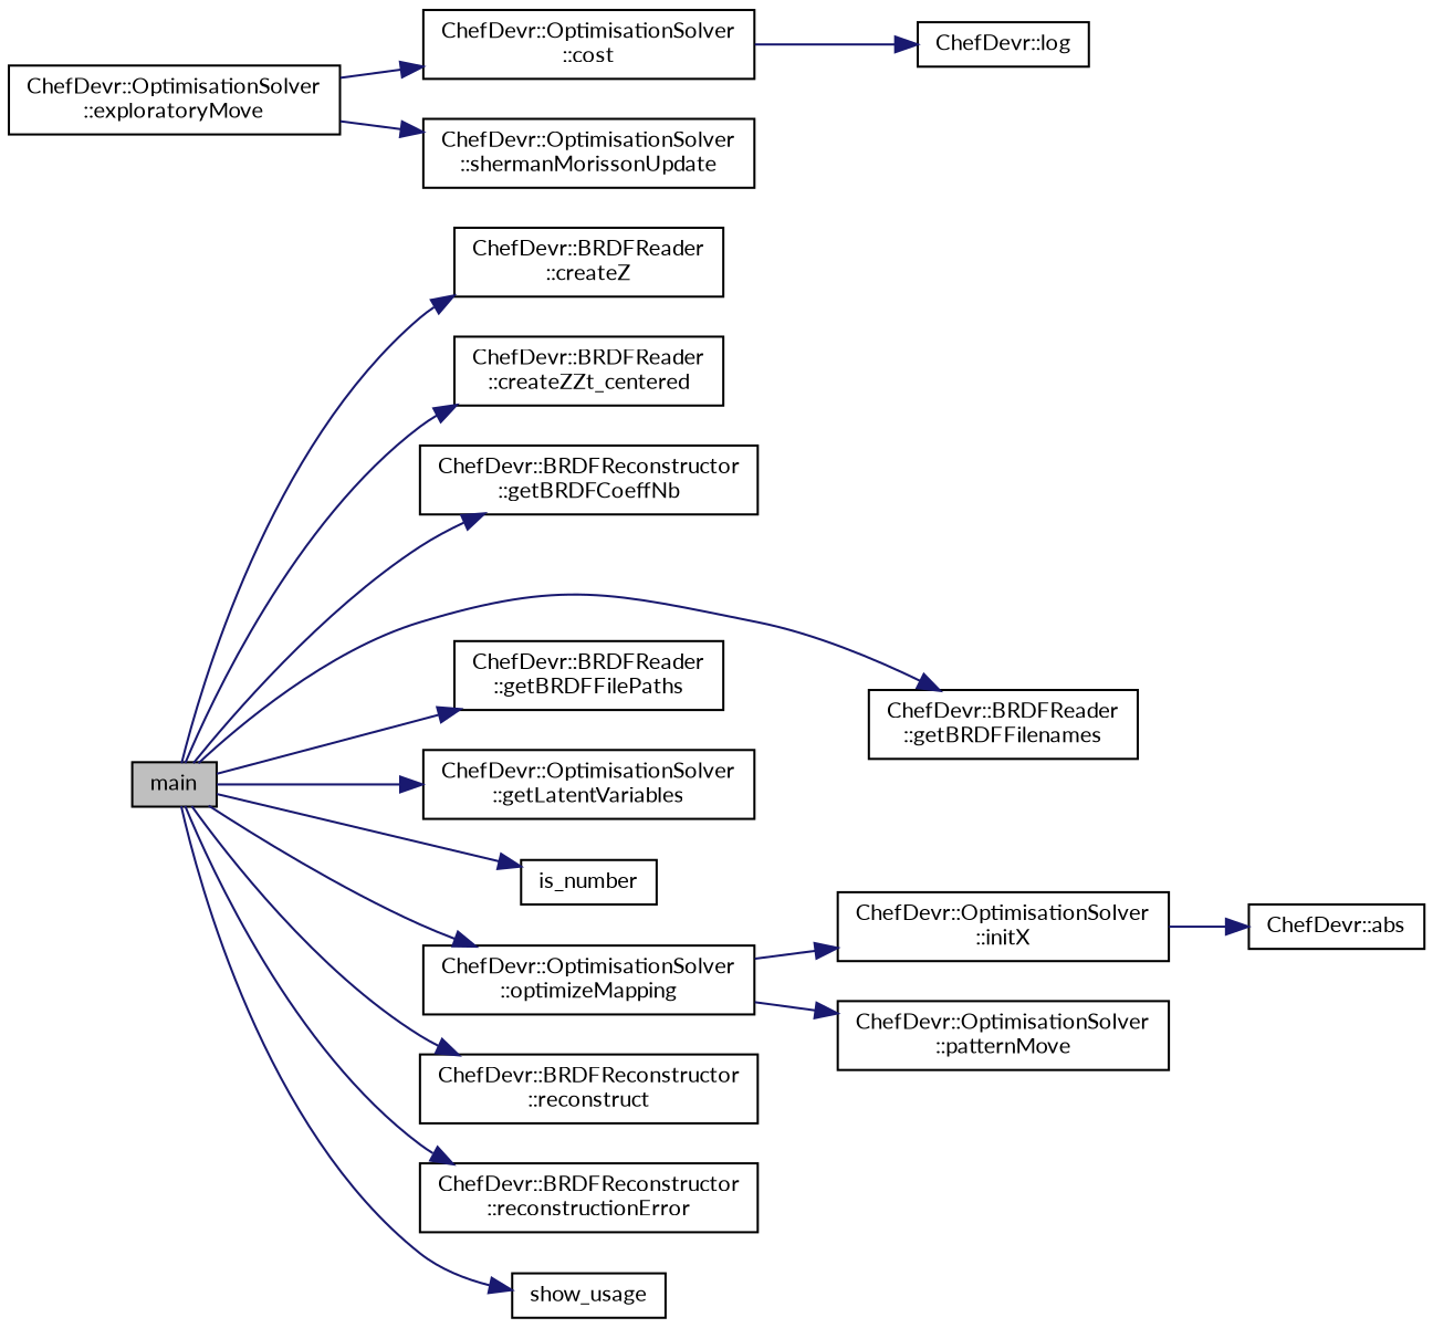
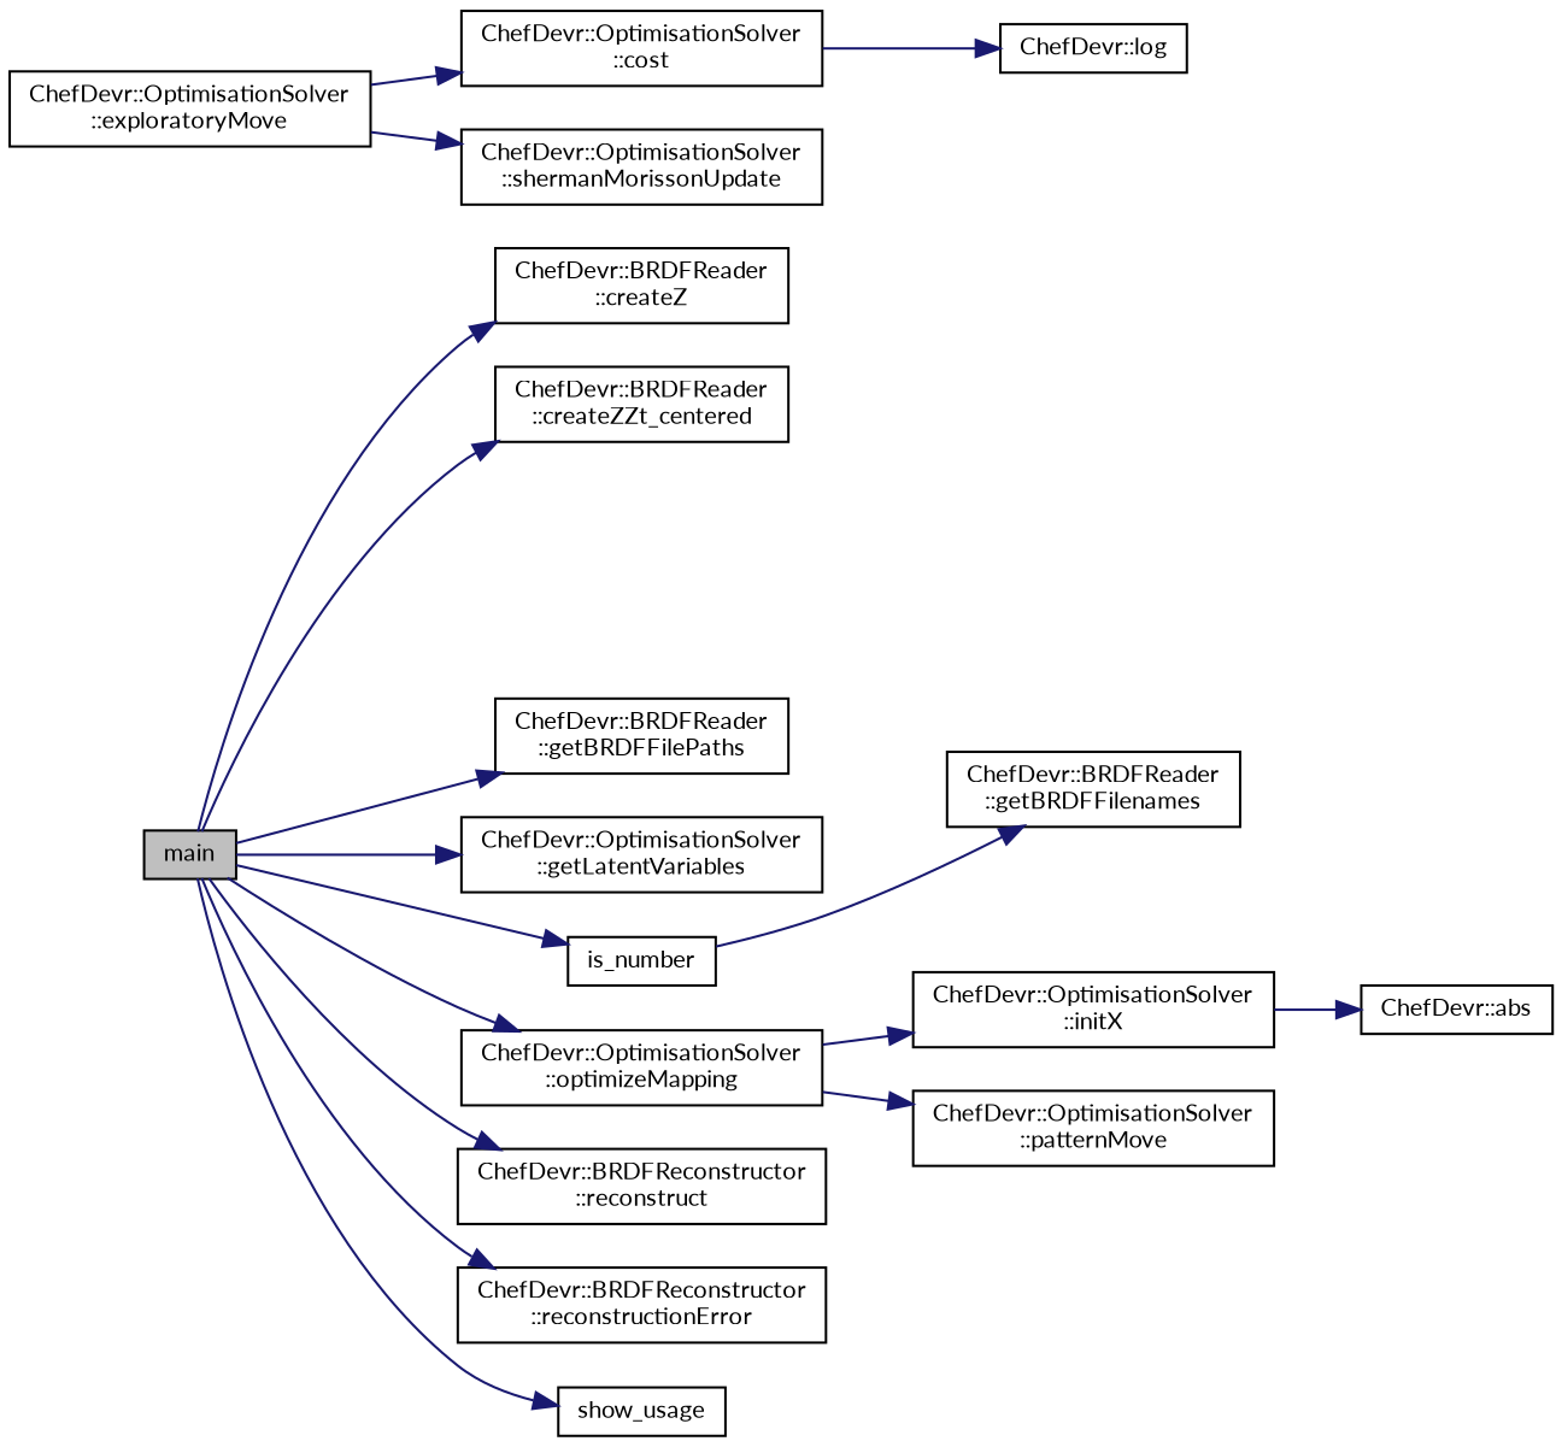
  digraph {
    fontname=Lato
    rankdir=LR
    node [color=black fillcolor=white fontname=Lato fontsize=10 shape=record style=filled]
    edge [color=midnightblue fontname=Lato fontsize=10 labelfontname=FreeSans labelfontsize=10 style=solid]
    n1 [fillcolor=grey75 fontcolor=black height=0.2 label=main width=0.4]
    n2 [height=0.2 label="ChefDevr::BRDFReader\l::createZ" width=0.4]
    n3 [height=0.2 label="ChefDevr::BRDFReader\l::createZZt_centered" width=0.4]
-   n4 [height=0.2 label="ChefDevr::BRDFReconstructor\l::getBRDFCoeffNb" width=0.4]
    n5 [height=0.2 label="ChefDevr::BRDFReader\l::getBRDFFilenames" width=0.4]
    n6 [height=0.2 label="ChefDevr::BRDFReader\l::getBRDFFilePaths" width=0.4]
    n7 [height=0.2 label="ChefDevr::OptimisationSolver\l::getLatentVariables" width=0.4]
    n8 [height=0.2 label=is_number width=0.4]
    n9 [height=0.2 label="ChefDevr::OptimisationSolver\l::optimizeMapping" width=0.4]
    n10 [height=0.2 label="ChefDevr::BRDFReconstructor\l::reconstruct" width=0.4]
    n11 [height=0.2 label="ChefDevr::BRDFReconstructor\l::reconstructionError" width=0.4]
    n12 [height=0.2 label=show_usage width=0.4]
    n13 [height=0.2 label="ChefDevr::OptimisationSolver\l::initX" width=0.4]
    n14 [height=0.2 label="ChefDevr::OptimisationSolver\l::patternMove" width=0.4]
    n15 [height=0.2 label="ChefDevr::abs" width=0.4]
    n16 [height=0.2 label="ChefDevr::OptimisationSolver\l::cost" width=0.4]
    n17 [height=0.2 label="ChefDevr::log" width=0.4]
    n18 [height=0.2 label="ChefDevr::OptimisationSolver\l::exploratoryMove" width=0.4]
    n19 [height=0.2 label="ChefDevr::OptimisationSolver\l::shermanMorissonUpdate" width=0.4]
    n1 -> n2
    n1 -> n3
-   n1 -> n4
-   n1 -> n5
+   n8 -> n5
    n1 -> n6
    n1 -> n7
    n1 -> n8
    n1 -> n9
    n1 -> n10
    n1 -> n11
    n1 -> n12
    n9 -> n13
    n9 -> n14
    n13 -> n15
    n16 -> n17
    n18 -> n16
    n18 -> n19
  }
